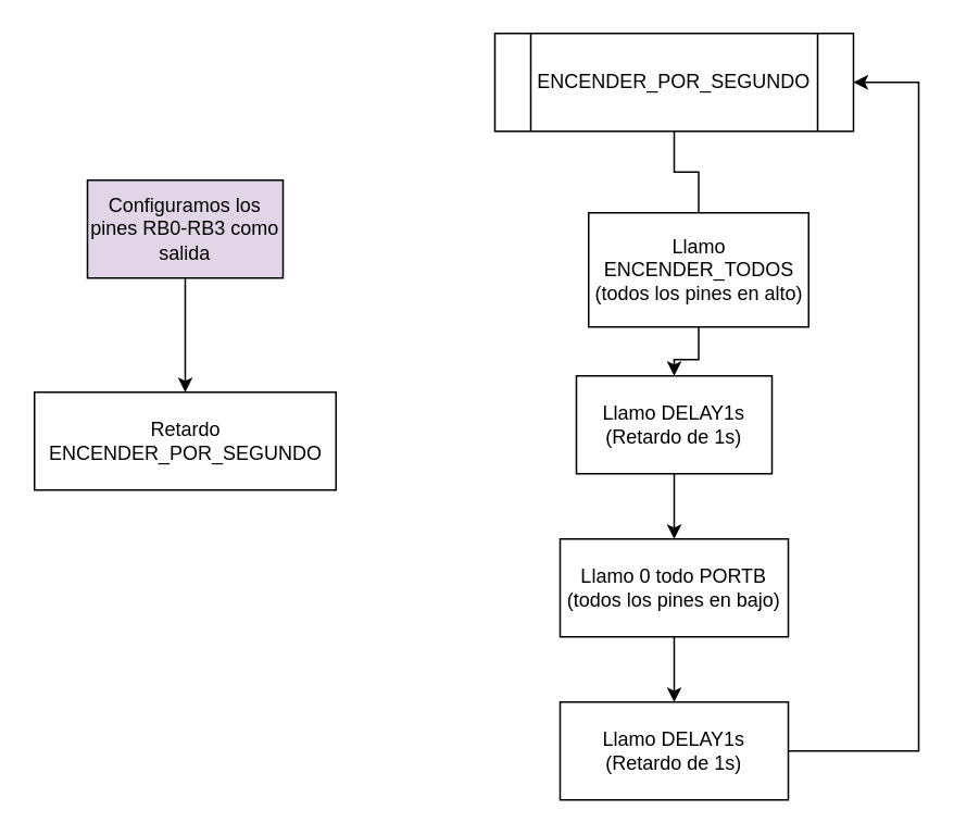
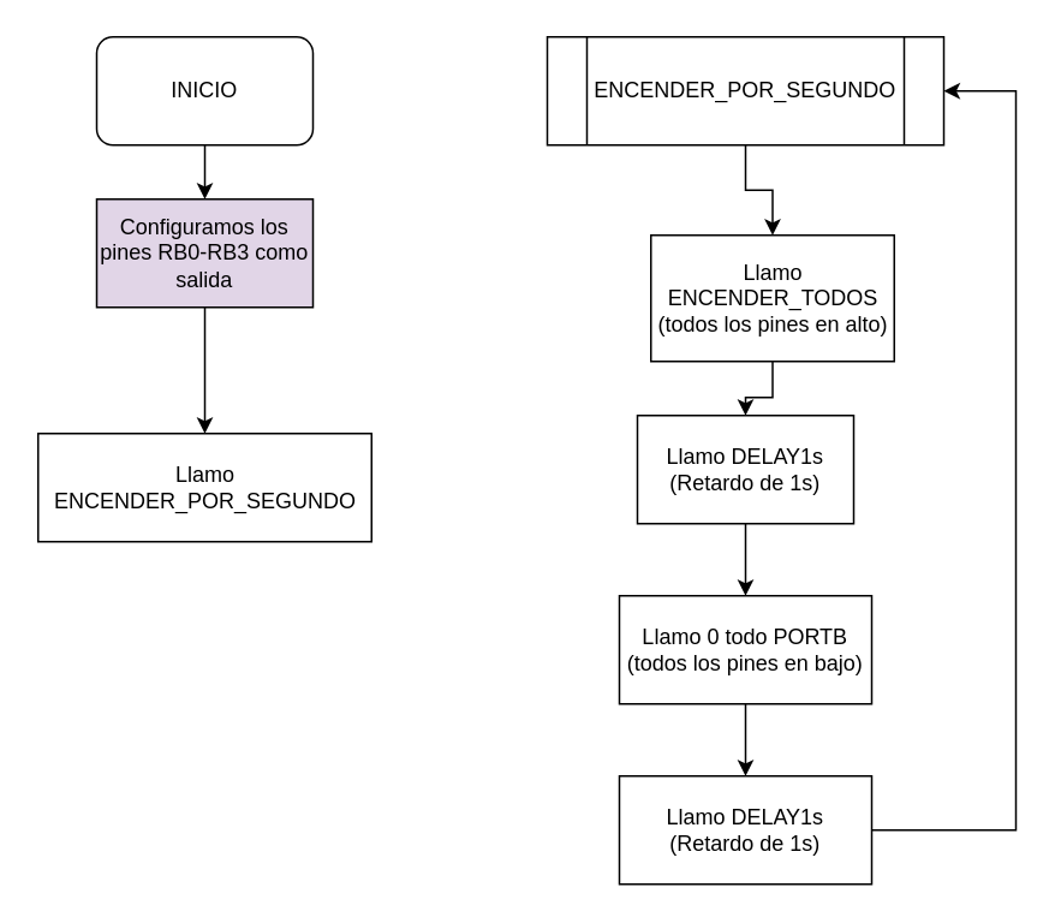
  <mxCell id="0" />
  <mxCell id="1" parent="0" />
+ <mxCell id="2" value="" style="edgeStyle=orthogonalEdgeStyle;rounded=0;orthogonalLoop=1;jettySize=auto;html=1;" edge="1" parent="1" source="3" target="5"><mxGeometry relative="1" as="geometry" /></mxCell>
+ <mxCell id="3" value="INICIO" style="rounded=1;whiteSpace=wrap;html=1;" vertex="1" parent="1"><mxGeometry x="53" y="20" width="120" height="60" as="geometry" /></mxCell>
  <mxCell id="4" value="" style="edgeStyle=orthogonalEdgeStyle;rounded=0;orthogonalLoop=1;jettySize=auto;html=1;" edge="1" parent="1" source="5" target="6"><mxGeometry relative="1" as="geometry" /></mxCell>
  <mxCell id="5" value="Configuramos los pines RB0-RB3 como salida" style="rounded=0;whiteSpace=wrap;html=1;fillColor=#e1d5e7;" vertex="1" parent="1"><mxGeometry x="53" y="110" width="120" height="60" as="geometry" /></mxCell>
- <mxCell id="6" value="Retardo ENCENDER_POR_SEGUNDO" style="rounded=0;whiteSpace=wrap;html=1;" vertex="1" parent="1"><mxGeometry x="20.5" y="240" width="185" height="60" as="geometry" /></mxCell>
- <mxCell id="7" value="" style="edgeStyle=orthogonalEdgeStyle;rounded=0;orthogonalLoop=1;jettySize=auto;html=1;endArrow=none;" edge="1" parent="1" source="8" target="10"><mxGeometry relative="1" as="geometry" /></mxCell>
+ <mxCell id="6" value="Llamo ENCENDER_POR_SEGUNDO" style="rounded=0;whiteSpace=wrap;html=1;" vertex="1" parent="1"><mxGeometry x="20.5" y="240" width="185" height="60" as="geometry" /></mxCell>
+ <mxCell id="7" value="" style="edgeStyle=orthogonalEdgeStyle;rounded=0;orthogonalLoop=1;jettySize=auto;html=1;" edge="1" parent="1" source="8" target="10"><mxGeometry relative="1" as="geometry" /></mxCell>
  <mxCell id="8" value="ENCENDER_POR_SEGUNDO" style="shape=process;whiteSpace=wrap;html=1;backgroundOutline=1;" vertex="1" parent="1"><mxGeometry x="303" y="20" width="220" height="60" as="geometry" /></mxCell>
  <mxCell id="9" value="" style="edgeStyle=orthogonalEdgeStyle;rounded=0;orthogonalLoop=1;jettySize=auto;html=1;" edge="1" parent="1" source="10" target="12"><mxGeometry relative="1" as="geometry" /></mxCell>
  <mxCell id="10" value="Llamo ENCENDER_TODOS&lt;br&gt;(todos los pines en alto)" style="whiteSpace=wrap;html=1;" vertex="1" parent="1"><mxGeometry x="360.5" y="130" width="135" height="70" as="geometry" /></mxCell>
  <mxCell id="11" value="" style="edgeStyle=orthogonalEdgeStyle;rounded=0;orthogonalLoop=1;jettySize=auto;html=1;" edge="1" parent="1" source="12" target="14"><mxGeometry relative="1" as="geometry" /></mxCell>
  <mxCell id="12" value="Llamo DELAY1s&lt;br&gt;(Retardo de 1s)" style="whiteSpace=wrap;html=1;" vertex="1" parent="1"><mxGeometry x="353" y="230" width="120" height="60" as="geometry" /></mxCell>
  <mxCell id="13" value="" style="edgeStyle=orthogonalEdgeStyle;rounded=0;orthogonalLoop=1;jettySize=auto;html=1;" edge="1" parent="1" source="14" target="16"><mxGeometry relative="1" as="geometry" /></mxCell>
  <mxCell id="14" value="Llamo 0 todo PORTB&lt;br&gt;(todos los pines en bajo)" style="whiteSpace=wrap;html=1;" vertex="1" parent="1"><mxGeometry x="343" y="330" width="140" height="60" as="geometry" /></mxCell>
  <mxCell id="15" style="edgeStyle=orthogonalEdgeStyle;rounded=0;orthogonalLoop=1;jettySize=auto;html=1;entryX=1;entryY=0.5;entryDx=0;entryDy=0;" edge="1" parent="1" source="16" target="8"><mxGeometry relative="1" as="geometry"><Array as="points"><mxPoint x="563" y="460" /><mxPoint x="563" y="50" /></Array></mxGeometry></mxCell>
  <mxCell id="16" value="Llamo DELAY1s&lt;br style=&quot;border-color: var(--border-color);&quot;&gt;(Retardo de 1s)" style="whiteSpace=wrap;html=1;" vertex="1" parent="1"><mxGeometry x="343" y="430" width="140" height="60" as="geometry" /></mxCell>
